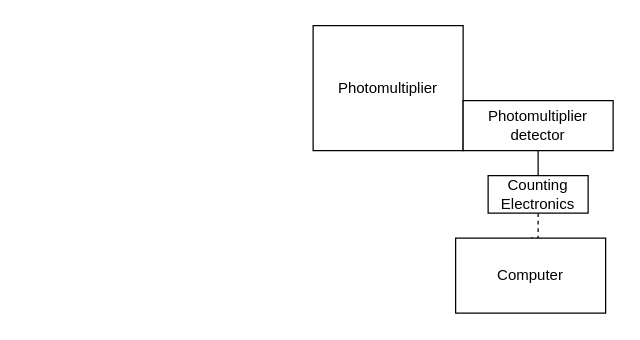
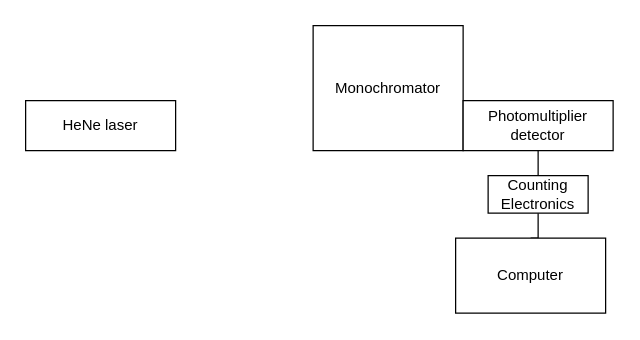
  <mxCell id="0" />
  <mxCell id="1" parent="0" />
- <mxCell id="3" value="Photomultiplier" style="rounded=0;whiteSpace=wrap;html=1;" vertex="1" parent="1"><mxGeometry x="250" y="20" width="120" height="100" as="geometry" /></mxCell>
+ <mxCell id="2" value="HeNe laser" style="rounded=0;whiteSpace=wrap;html=1;" vertex="1" parent="1"><mxGeometry x="20" y="80" width="120" height="40" as="geometry" /></mxCell>
+ <mxCell id="3" value="Monochromator" style="rounded=0;whiteSpace=wrap;html=1;" vertex="1" parent="1"><mxGeometry x="250" y="20" width="120" height="100" as="geometry" /></mxCell>
  <mxCell id="4" style="edgeStyle=orthogonalEdgeStyle;rounded=0;orthogonalLoop=1;jettySize=auto;html=1;exitX=0.5;exitY=1;exitDx=0;exitDy=0;endArrow=none;endFill=0;" edge="1" parent="1" source="5"><mxGeometry relative="1" as="geometry"><mxPoint x="430" y="160" as="targetPoint" /></mxGeometry></mxCell>
  <mxCell id="5" value="Photomultiplier detector" style="rounded=0;whiteSpace=wrap;html=1;" vertex="1" parent="1"><mxGeometry x="370" y="80" width="120" height="40" as="geometry" /></mxCell>
- <mxCell id="6" style="edgeStyle=orthogonalEdgeStyle;rounded=0;orthogonalLoop=1;jettySize=auto;html=1;exitX=0.5;exitY=1;exitDx=0;exitDy=0;endArrow=none;endFill=0;dashed=1;" edge="1" parent="1" source="7" target="8"><mxGeometry relative="1" as="geometry"><mxPoint x="430" y="200" as="targetPoint" /></mxGeometry></mxCell>
+ <mxCell id="6" style="edgeStyle=orthogonalEdgeStyle;rounded=0;orthogonalLoop=1;jettySize=auto;html=1;exitX=0.5;exitY=1;exitDx=0;exitDy=0;endArrow=none;endFill=0;" edge="1" parent="1" source="7" target="8"><mxGeometry relative="1" as="geometry"><mxPoint x="430" y="200" as="targetPoint" /></mxGeometry></mxCell>
  <mxCell id="7" value="Counting Electronics" style="rounded=0;whiteSpace=wrap;html=1;" vertex="1" parent="1"><mxGeometry x="390" y="140" width="80" height="30" as="geometry" /></mxCell>
  <mxCell id="8" value="Computer" style="rounded=0;whiteSpace=wrap;html=1;" vertex="1" parent="1"><mxGeometry x="364" y="190" width="120" height="60" as="geometry" /></mxCell>
